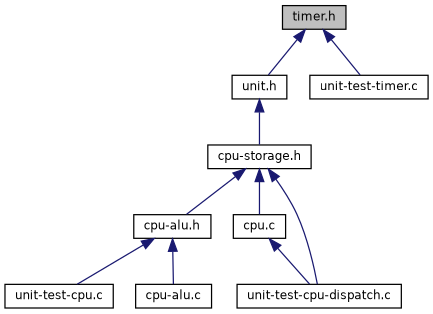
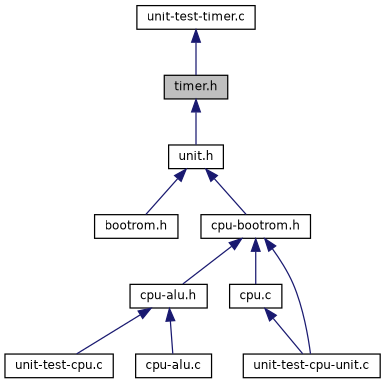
  digraph {
    node [color=black fillcolor=white fontname=Helvetica fontsize=10 shape=record style=filled]
    edge [color=midnightblue dir=back fontname=Helvetica fontsize=10 labelfontname=Helvetica labelfontsize=10 style=solid]
    n1 [fillcolor=grey75 fontcolor=black height=0.2 label="timer.h" width=0.4]
    n2 [height=0.2 label="unit.h" width=0.4]
    n3 [height=0.2 label="unit-test-timer.c" width=0.4]
-   n5 [height=0.2 label="cpu-storage.h" width=0.4]
+   n4 [height=0.2 label="bootrom.h" width=0.4]
+   n5 [height=0.2 label="cpu-bootrom.h" width=0.4]
    n6 [height=0.2 label="cpu-alu.h" width=0.4]
    n7 [height=0.2 label="cpu.c" width=0.4]
-   n8 [height=0.2 label="unit-test-cpu-dispatch.c" width=0.4]
+   n8 [height=0.2 label="unit-test-cpu-unit.c" width=0.4]
    n9 [height=0.2 label="unit-test-cpu.c" width=0.4]
    n10 [height=0.2 label="cpu-alu.c" width=0.4]
    n1 -> n2
-   n1 -> n3
+   n3 -> n1
+   n2 -> n4
    n2 -> n5
    n5 -> n6
    n5 -> n7
    n5 -> n8
    n6 -> n9
    n6 -> n10
    n7 -> n8
  }
